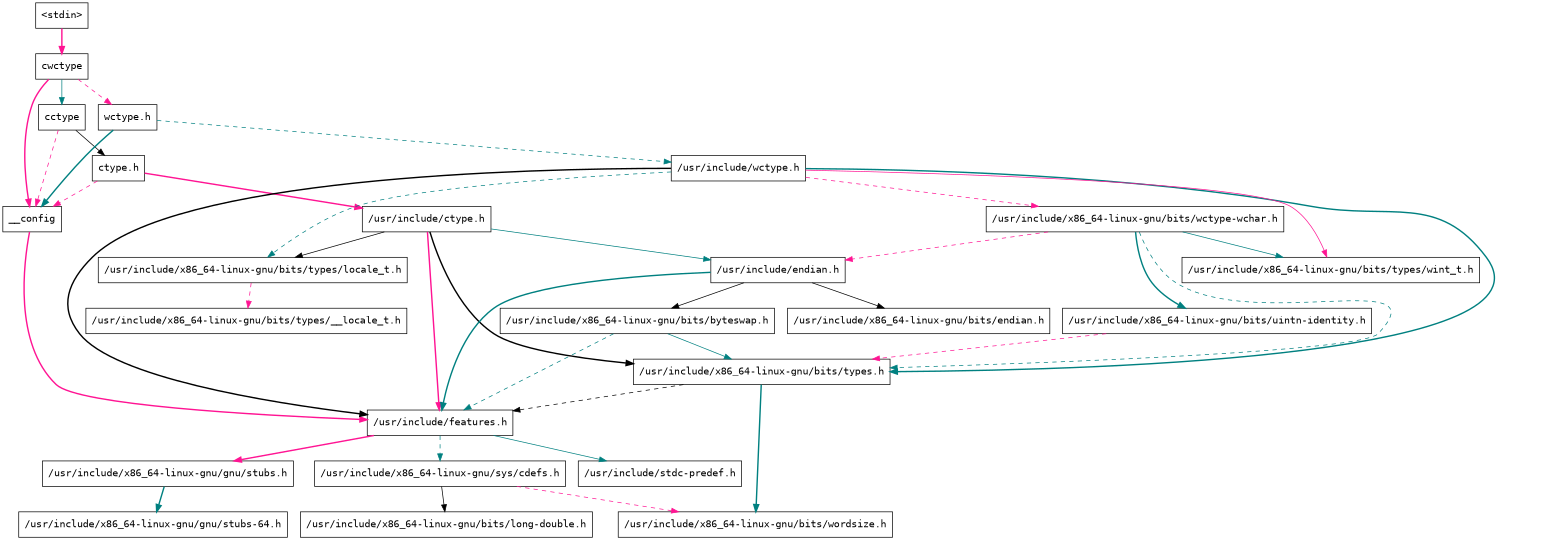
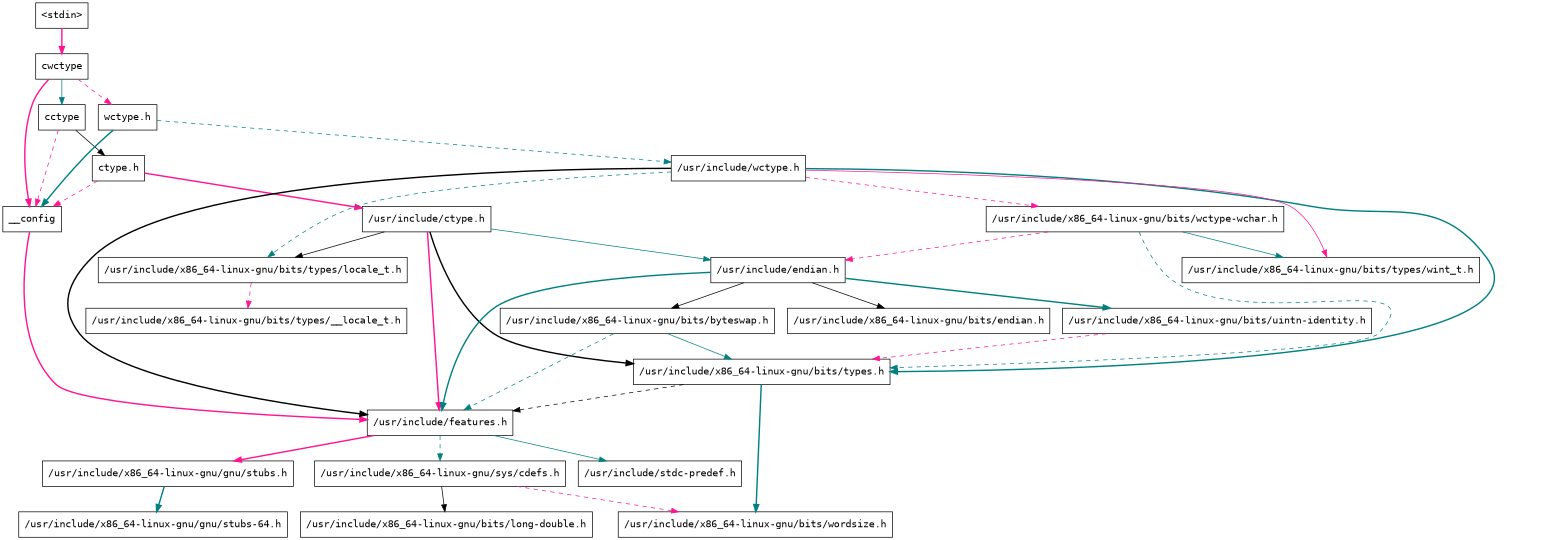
  digraph {
    fontname="DejaVu Sans Mono"
    node [fontname="DejaVu Sans Mono" shape=box]
    edge [color=teal fontname="DejaVu Sans Mono" style=bold]
    n1 [label="\<stdin\>"]
    n2 [label=cwctype]
    n3 [label=cctype]
    n4 [label=__config]
    n5 [label="wctype.h"]
    n6 [label="ctype.h"]
    n7 [label="/usr/include/features.h"]
    n8 [label="/usr/include/wctype.h"]
    n9 [label="/usr/include/ctype.h"]
    n10 [label="/usr/include/x86_64-linux-gnu/bits/types.h"]
    n11 [label="/usr/include/endian.h"]
    n12 [label="/usr/include/x86_64-linux-gnu/bits/types/locale_t.h"]
    n13 [label="/usr/include/x86_64-linux-gnu/bits/wordsize.h"]
    n14 [label="/usr/include/x86_64-linux-gnu/bits/endian.h"]
    n15 [label="/usr/include/x86_64-linux-gnu/bits/byteswap.h"]
    n16 [label="/usr/include/x86_64-linux-gnu/bits/uintn-identity.h"]
    n17 [label="/usr/include/x86_64-linux-gnu/bits/types/__locale_t.h"]
    n18 [label="/usr/include/stdc-predef.h"]
    n19 [label="/usr/include/x86_64-linux-gnu/sys/cdefs.h"]
    n20 [label="/usr/include/x86_64-linux-gnu/gnu/stubs.h"]
    n21 [label="/usr/include/x86_64-linux-gnu/bits/types/wint_t.h"]
    n22 [label="/usr/include/x86_64-linux-gnu/bits/wctype-wchar.h"]
    n23 [label="/usr/include/x86_64-linux-gnu/bits/long-double.h"]
    n24 [label="/usr/include/x86_64-linux-gnu/gnu/stubs-64.h"]
    n1 -> n2 [color=deeppink]
    n2 -> n3 [style=solid]
    n2 -> n4 [color=deeppink]
    n2 -> n5 [color=deeppink style=dashed]
    n3 -> n4 [color=deeppink style=dashed]
    n3 -> n6 [color=black style=solid]
    n4 -> n7 [color=deeppink]
    n5 -> n4
    n5 -> n8 [style=dashed]
    n6 -> n4 [color=deeppink style=dashed]
    n6 -> n9 [color=deeppink]
    n7 -> n18 [style=solid]
    n7 -> n19 [style=dashed]
    n7 -> n20 [color=deeppink]
    n8 -> n7 [color=black]
    n8 -> n10
    n8 -> n12 [style=dashed]
    n8 -> n21 [color=deeppink style=solid]
    n8 -> n22 [color=deeppink style=dashed]
    n9 -> n7 [color=deeppink]
    n9 -> n10 [color=black]
    n9 -> n11 [style=solid]
    n9 -> n12 [color=black style=solid]
    n10 -> n7 [color=black style=dashed]
    n10 -> n13
    n11 -> n7
    n11 -> n14 [color=black style=solid]
    n11 -> n15 [color=black style=solid]
-   n22 -> n16
+   n11 -> n16
    n12 -> n17 [color=deeppink style=dashed]
    n15 -> n7 [style=dashed]
    n15 -> n10 [style=solid]
    n16 -> n10 [color=deeppink style=dashed]
    n19 -> n13 [color=deeppink style=dashed]
    n19 -> n23 [color=black style=solid]
    n20 -> n24
    n22 -> n10 [style=dashed]
    n22 -> n11 [color=deeppink style=dashed]
    n22 -> n21 [style=solid]
  }
